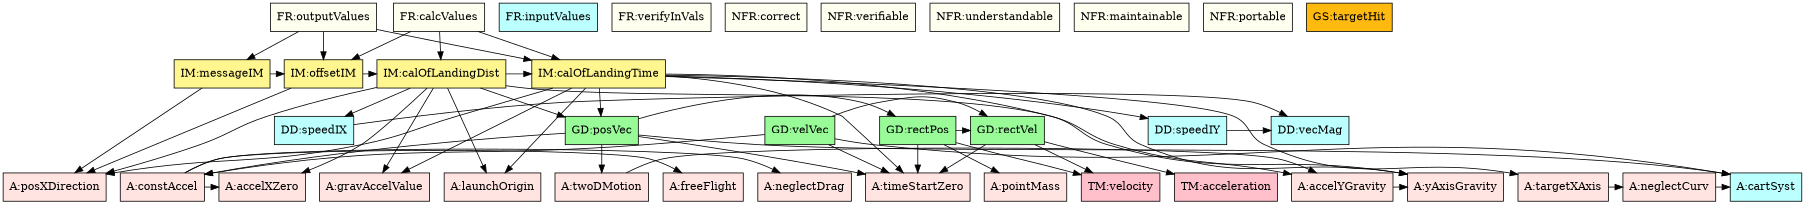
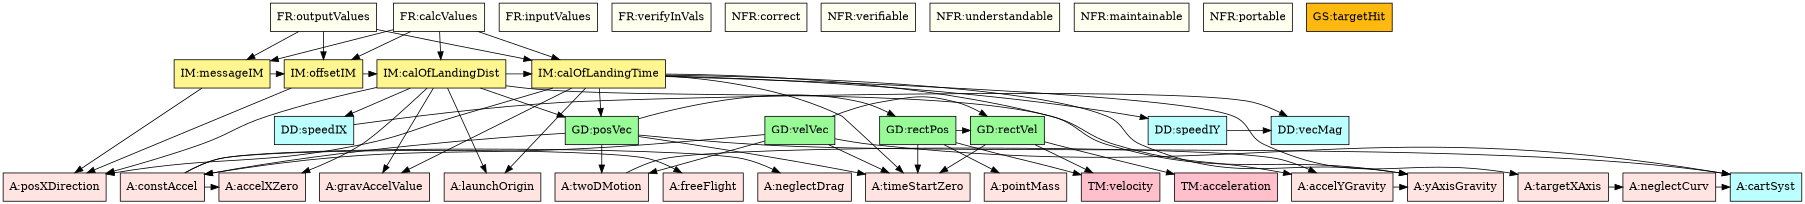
  digraph {
    node [color=black fillcolor=mistyrose shape=box style=filled]
    edge [tailport=theory]
    n1 [fillcolor=paleturquoise1 label="A:cartSyst"]
    n2 [label="A:neglectCurv"]
    n3 [label="A:targetXAxis"]
    n4 [label="A:constAccel"]
    n5 [label="A:accelXZero"]
    n6 [label="A:accelYGravity"]
    n7 [label="A:neglectDrag"]
    n8 [label="A:freeFlight"]
    n9 [label="A:yAxisGravity"]
    n10 [label="A:pointMass"]
    n11 [label="A:timeStartZero"]
    n12 [label="A:twoDMotion"]
    n13 [label="A:launchOrigin"]
    n14 [label="A:posXDirection"]
    n15 [label="A:gravAccelValue"]
    n16 [fillcolor=paleturquoise1 label="DD:speedIX"]
    n17 [fillcolor=paleturquoise1 label="DD:vecMag"]
    n18 [fillcolor=paleturquoise1 label="DD:speedIY"]
    n19 [fillcolor=pink label="TM:acceleration"]
    n20 [fillcolor=pink label="TM:velocity"]
    n21 [fillcolor=palegreen label="GD:rectVel"]
    n22 [fillcolor=palegreen label="GD:rectPos"]
    n23 [fillcolor=palegreen label="GD:velVec"]
    n24 [fillcolor=palegreen label="GD:posVec"]
    n25 [fillcolor=khaki1 label="IM:calOfLandingTime"]
    n26 [fillcolor=khaki1 label="IM:calOfLandingDist"]
    n27 [fillcolor=khaki1 label="IM:offsetIM"]
    n28 [fillcolor=khaki1 label="IM:messageIM"]
    n29 [fillcolor=ivory label="FR:calcValues"]
    n30 [fillcolor=ivory label="FR:outputValues"]
-   n31 [fillcolor=paleturquoise1 label="FR:inputValues"]
+   n31 [fillcolor=ivory label="FR:inputValues"]
    n32 [fillcolor=ivory label="FR:verifyInVals"]
    n33 [fillcolor=ivory label="NFR:correct"]
    n34 [fillcolor=ivory label="NFR:verifiable"]
    n35 [fillcolor=ivory label="NFR:understandable"]
    n36 [fillcolor=ivory label="NFR:maintainable"]
    n37 [fillcolor=ivory label="NFR:portable"]
    n38 [fillcolor=darkgoldenrod1 label="GS:targetHit"]
    subgraph sub_1 {
      rank=same
      n1
      n2
      n3
      n4
      n5
      n6
      n7
      n8
      n9
      n10
      n11
      n12
      n13
      n14
      n15
    }
    subgraph sub_2 {
      rank=same
      n16
      n17
      n18
    }
    subgraph sub_3 {
      rank=same
      n19
      n20
    }
    subgraph sub_4 {
      rank=same
      n21
      n22
      n23
      n24
    }
    subgraph sub_5 {
      rank=same
      n25
      n26
      n27
      n28
    }
    subgraph sub_6 {
      rank=same
      n29
      n30
      n31
      n32
      n33
      n34
      n35
      n36
      n37
    }
    subgraph sub_7 {
      rank=same
      n38
    }
    n2 -> n1
    n3 -> n2
    n4 -> n5
    n4 -> n7
    n4 -> n8
    n6 -> n9
    n12 -> n6
    n16 -> n17
    n18 -> n17
    n21 -> n11
    n21 -> n19
    n21 -> n20
    n22 -> n10
    n22 -> n11
    n22 -> n20
    n22 -> n21 [headport=theory]
    n23 -> n1
    n23 -> n4
    n23 -> n11
+   n23 -> n12
    n23 -> n21 [headport=theory]
    n24 -> n1
    n24 -> n4
    n24 -> n11
    n24 -> n12
    n24 -> n22 [headport=theory]
    n25 -> n3
    n25 -> n6
    n25 -> n9
    n25 -> n11
    n25 -> n13
    n25 -> n14
    n25 -> n15
    n25 -> n18
    n25 -> n24 [headport=theory]
    n26 -> n5
    n26 -> n9
    n26 -> n13
    n26 -> n14
    n26 -> n15
    n26 -> n16
    n26 -> n24 [headport=theory]
    n26 -> n25 [headport=theory]
    n27 -> n14
    n27 -> n26 [headport=theory]
    n28 -> n14
    n28 -> n27 [headport=theory]
    n29 -> n25 [headport=theory]
    n29 -> n26 [headport=theory]
    n29 -> n27 [headport=theory]
+   n29 -> n28 [headport=theory]
    n30 -> n25 [headport=theory]
    n30 -> n27 [headport=theory]
    n30 -> n28 [headport=theory]
  }
